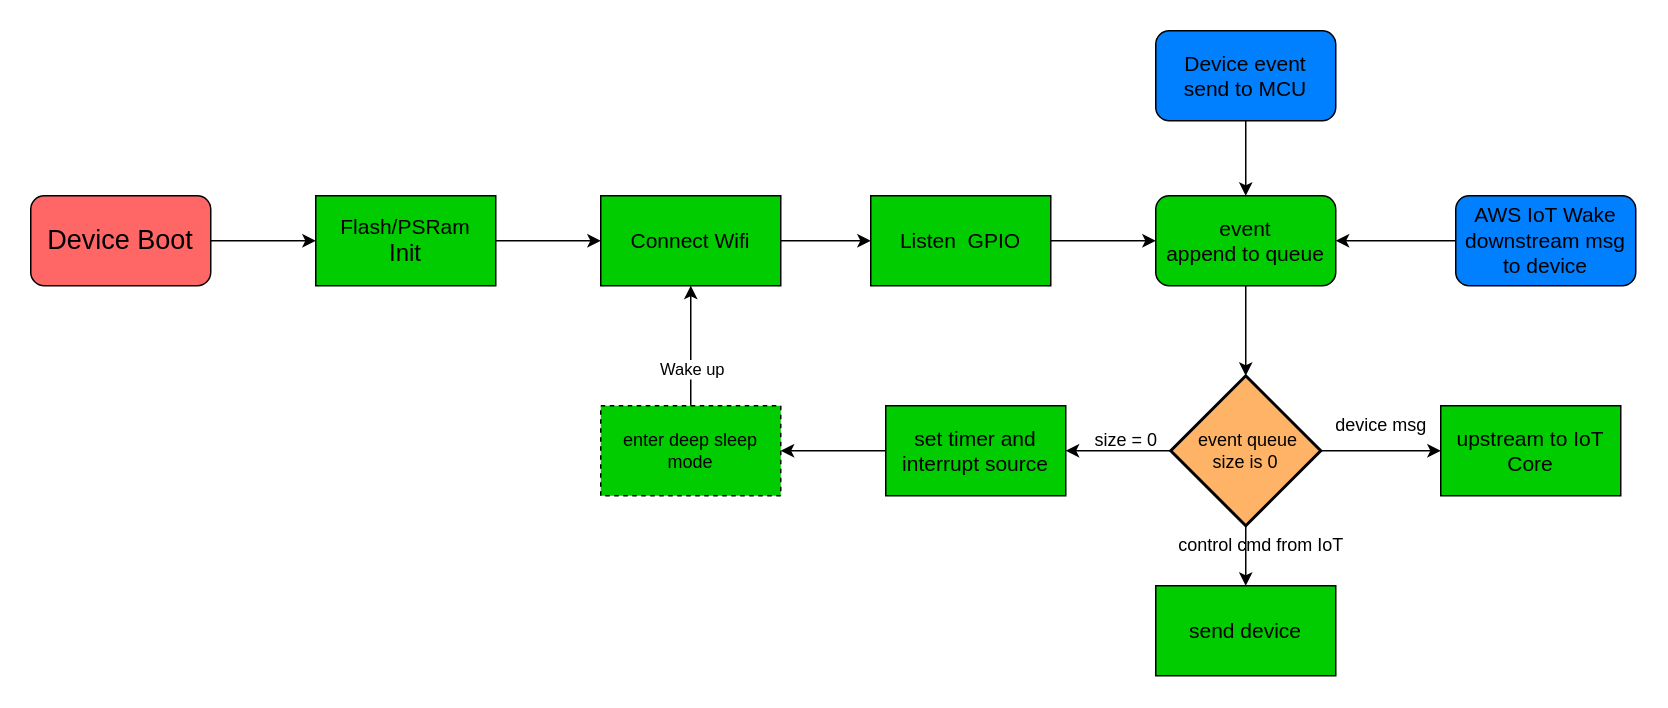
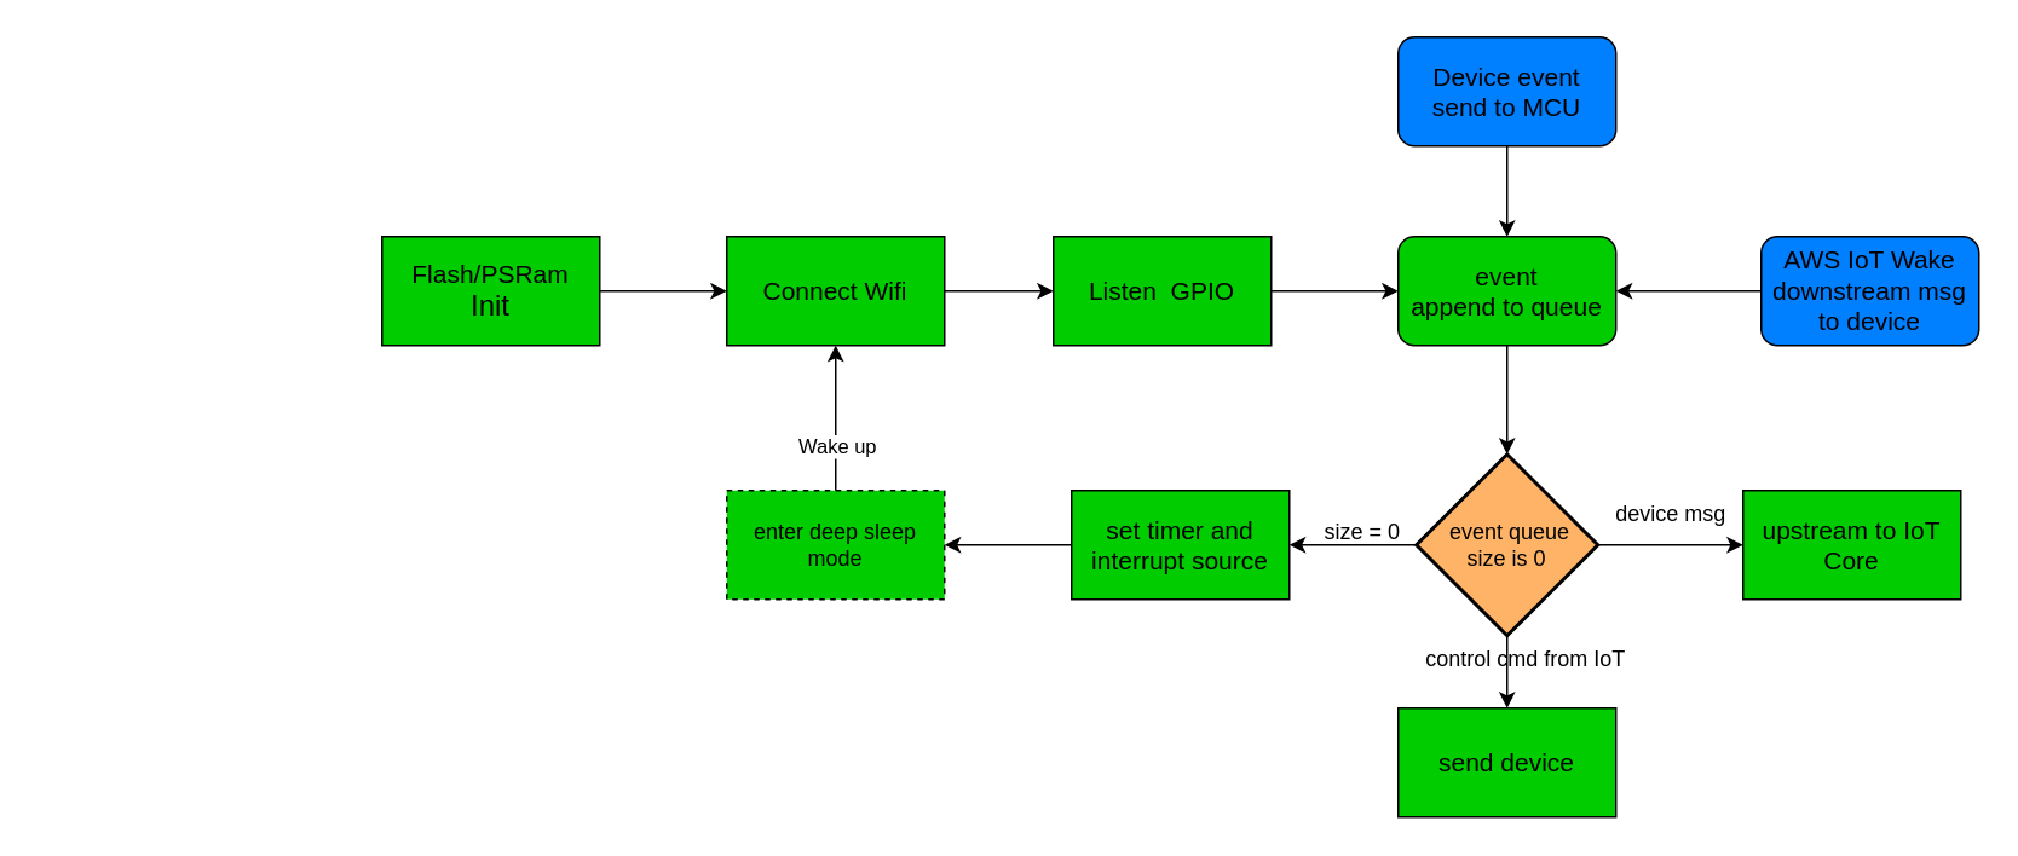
  <mxCell id="0" />
  <mxCell id="1" parent="0" />
- <mxCell id="2" value="" style="edgeStyle=orthogonalEdgeStyle;rounded=0;orthogonalLoop=1;jettySize=auto;html=1;" edge="1" parent="1" source="3" target="5"><mxGeometry relative="1" as="geometry" /></mxCell>
- <mxCell id="3" value="&lt;font style=&quot;font-size: 18px;&quot;&gt;Device Boot&lt;/font&gt;" style="rounded=1;whiteSpace=wrap;html=1;fillColor=#FF6666;" vertex="1" parent="1"><mxGeometry x="20" y="130" width="120" height="60" as="geometry" /></mxCell>
  <mxCell id="4" value="" style="edgeStyle=orthogonalEdgeStyle;rounded=0;orthogonalLoop=1;jettySize=auto;html=1;" edge="1" parent="1" source="5" target="7"><mxGeometry relative="1" as="geometry" /></mxCell>
  <mxCell id="5" value="&lt;font style=&quot;font-size: 14px;&quot;&gt;Flash/PSRam&lt;/font&gt;&lt;div&gt;&lt;font size=&quot;3&quot;&gt;Init&lt;/font&gt;&lt;/div&gt;" style="rounded=0;whiteSpace=wrap;html=1;fillColor=#00CC00;" vertex="1" parent="1"><mxGeometry x="210" y="130" width="120" height="60" as="geometry" /></mxCell>
  <mxCell id="6" value="" style="edgeStyle=orthogonalEdgeStyle;rounded=0;orthogonalLoop=1;jettySize=auto;html=1;" edge="1" parent="1" source="7" target="9"><mxGeometry relative="1" as="geometry" /></mxCell>
  <mxCell id="7" value="&lt;font style=&quot;font-size: 14px;&quot;&gt;Connect Wifi&lt;/font&gt;" style="rounded=0;whiteSpace=wrap;html=1;fillColor=#00CC00;" vertex="1" parent="1"><mxGeometry x="400" y="130" width="120" height="60" as="geometry" /></mxCell>
  <mxCell id="8" value="" style="edgeStyle=orthogonalEdgeStyle;rounded=0;orthogonalLoop=1;jettySize=auto;html=1;" edge="1" parent="1" source="9" target="15"><mxGeometry relative="1" as="geometry" /></mxCell>
  <mxCell id="9" value="&lt;span style=&quot;font-size: 14px;&quot;&gt;Listen&amp;nbsp;&lt;/span&gt;&lt;span style=&quot;font-size: 14px; background-color: initial;&quot;&gt;&amp;nbsp;GPIO&lt;/span&gt;" style="rounded=0;whiteSpace=wrap;html=1;fillColor=#00CC00;" vertex="1" parent="1"><mxGeometry x="580" y="130" width="120" height="60" as="geometry" /></mxCell>
  <mxCell id="10" value="" style="edgeStyle=orthogonalEdgeStyle;rounded=0;orthogonalLoop=1;jettySize=auto;html=1;" edge="1" parent="1" source="13" target="19"><mxGeometry relative="1" as="geometry" /></mxCell>
  <mxCell id="11" value="" style="edgeStyle=orthogonalEdgeStyle;rounded=0;orthogonalLoop=1;jettySize=auto;html=1;" edge="1" parent="1" source="13" target="26"><mxGeometry relative="1" as="geometry" /></mxCell>
  <mxCell id="12" value="" style="edgeStyle=orthogonalEdgeStyle;rounded=0;orthogonalLoop=1;jettySize=auto;html=1;" edge="1" parent="1" source="13" target="28"><mxGeometry relative="1" as="geometry" /></mxCell>
  <mxCell id="13" value="&amp;nbsp;event queue&lt;div&gt;size is 0&lt;/div&gt;" style="strokeWidth=2;html=1;shape=mxgraph.flowchart.decision;whiteSpace=wrap;fillColor=#FFB366;" vertex="1" parent="1"><mxGeometry x="780" y="250" width="100" height="100" as="geometry" /></mxCell>
  <mxCell id="14" value="" style="edgeStyle=orthogonalEdgeStyle;rounded=0;orthogonalLoop=1;jettySize=auto;html=1;" edge="1" parent="1" source="15" target="13"><mxGeometry relative="1" as="geometry" /></mxCell>
  <mxCell id="15" value="&lt;span style=&quot;font-size: 14px;&quot;&gt;event&lt;/span&gt;&lt;div&gt;&lt;span style=&quot;font-size: 14px;&quot;&gt;append to queue&lt;/span&gt;&lt;br&gt;&lt;/div&gt;" style="whiteSpace=wrap;html=1;fillColor=#00CC00;rounded=1;" vertex="1" parent="1"><mxGeometry x="770" y="130" width="120" height="60" as="geometry" /></mxCell>
  <mxCell id="16" value="" style="edgeStyle=orthogonalEdgeStyle;rounded=0;orthogonalLoop=1;jettySize=auto;html=1;" edge="1" parent="1" source="17" target="15"><mxGeometry relative="1" as="geometry" /></mxCell>
  <mxCell id="17" value="&lt;div&gt;&lt;span style=&quot;font-size: 14px;&quot;&gt;Device event&lt;/span&gt;&lt;/div&gt;&lt;div&gt;&lt;span style=&quot;font-size: 14px;&quot;&gt;send to MCU&lt;/span&gt;&lt;/div&gt;" style="rounded=1;whiteSpace=wrap;html=1;fillColor=#007FFF;" vertex="1" parent="1"><mxGeometry x="770" y="20" width="120" height="60" as="geometry" /></mxCell>
  <mxCell id="18" value="" style="edgeStyle=orthogonalEdgeStyle;rounded=0;orthogonalLoop=1;jettySize=auto;html=1;" edge="1" parent="1" source="19" target="22"><mxGeometry relative="1" as="geometry" /></mxCell>
  <mxCell id="19" value="&lt;span style=&quot;font-size: 14px;&quot;&gt;set timer and interrupt source&lt;/span&gt;" style="rounded=0;whiteSpace=wrap;html=1;fillColor=#00CC00;" vertex="1" parent="1"><mxGeometry x="590" y="270" width="120" height="60" as="geometry" /></mxCell>
  <mxCell id="20" style="edgeStyle=orthogonalEdgeStyle;rounded=0;orthogonalLoop=1;jettySize=auto;html=1;entryX=0.5;entryY=1;entryDx=0;entryDy=0;" edge="1" parent="1" source="22" target="7"><mxGeometry relative="1" as="geometry" /></mxCell>
  <mxCell id="21" value="&lt;div&gt;Wake up&lt;br&gt;&lt;/div&gt;" style="edgeLabel;html=1;align=center;verticalAlign=middle;resizable=0;points=[];" vertex="1" connectable="0" parent="20"><mxGeometry x="-0.338" relative="1" as="geometry"><mxPoint y="1" as="offset" /></mxGeometry></mxCell>
  <mxCell id="22" value="enter deep sleep mode" style="rounded=0;whiteSpace=wrap;html=1;fillColor=#00CC00;dashed=1;" vertex="1" parent="1"><mxGeometry x="400" y="270" width="120" height="60" as="geometry" /></mxCell>
  <mxCell id="23" value="size = 0" style="text;html=1;align=center;verticalAlign=middle;resizable=0;points=[];autosize=1;strokeColor=none;fillColor=none;" vertex="1" parent="1"><mxGeometry x="715" y="278" width="70" height="30" as="geometry" /></mxCell>
  <mxCell id="24" value="" style="edgeStyle=orthogonalEdgeStyle;rounded=0;orthogonalLoop=1;jettySize=auto;html=1;" edge="1" parent="1" source="25" target="15"><mxGeometry relative="1" as="geometry" /></mxCell>
  <mxCell id="25" value="&lt;div&gt;&lt;span style=&quot;font-size: 14px;&quot;&gt;AWS IoT Wake downstream msg&lt;/span&gt;&lt;/div&gt;&lt;div&gt;&lt;span style=&quot;font-size: 14px;&quot;&gt;to device&lt;/span&gt;&lt;/div&gt;" style="rounded=1;whiteSpace=wrap;html=1;fillColor=#007FFF;" vertex="1" parent="1"><mxGeometry x="970" y="130" width="120" height="60" as="geometry" /></mxCell>
  <mxCell id="26" value="&lt;span style=&quot;font-size: 14px;&quot;&gt;upstream to IoT Core&lt;/span&gt;" style="rounded=0;whiteSpace=wrap;html=1;fillColor=#00CC00;" vertex="1" parent="1"><mxGeometry x="960" y="270" width="120" height="60" as="geometry" /></mxCell>
  <mxCell id="27" value="device msg" style="text;html=1;align=center;verticalAlign=middle;resizable=0;points=[];autosize=1;strokeColor=none;fillColor=none;" vertex="1" parent="1"><mxGeometry x="880" y="268" width="80" height="30" as="geometry" /></mxCell>
  <mxCell id="28" value="&lt;span style=&quot;font-size: 14px;&quot;&gt;send device&lt;/span&gt;" style="rounded=0;whiteSpace=wrap;html=1;fillColor=#00CC00;" vertex="1" parent="1"><mxGeometry x="770" y="390" width="120" height="60" as="geometry" /></mxCell>
  <mxCell id="29" value="control cmd from IoT" style="text;html=1;align=center;verticalAlign=middle;resizable=0;points=[];autosize=1;strokeColor=none;fillColor=none;" vertex="1" parent="1"><mxGeometry x="775" y="348" width="130" height="30" as="geometry" /></mxCell>
